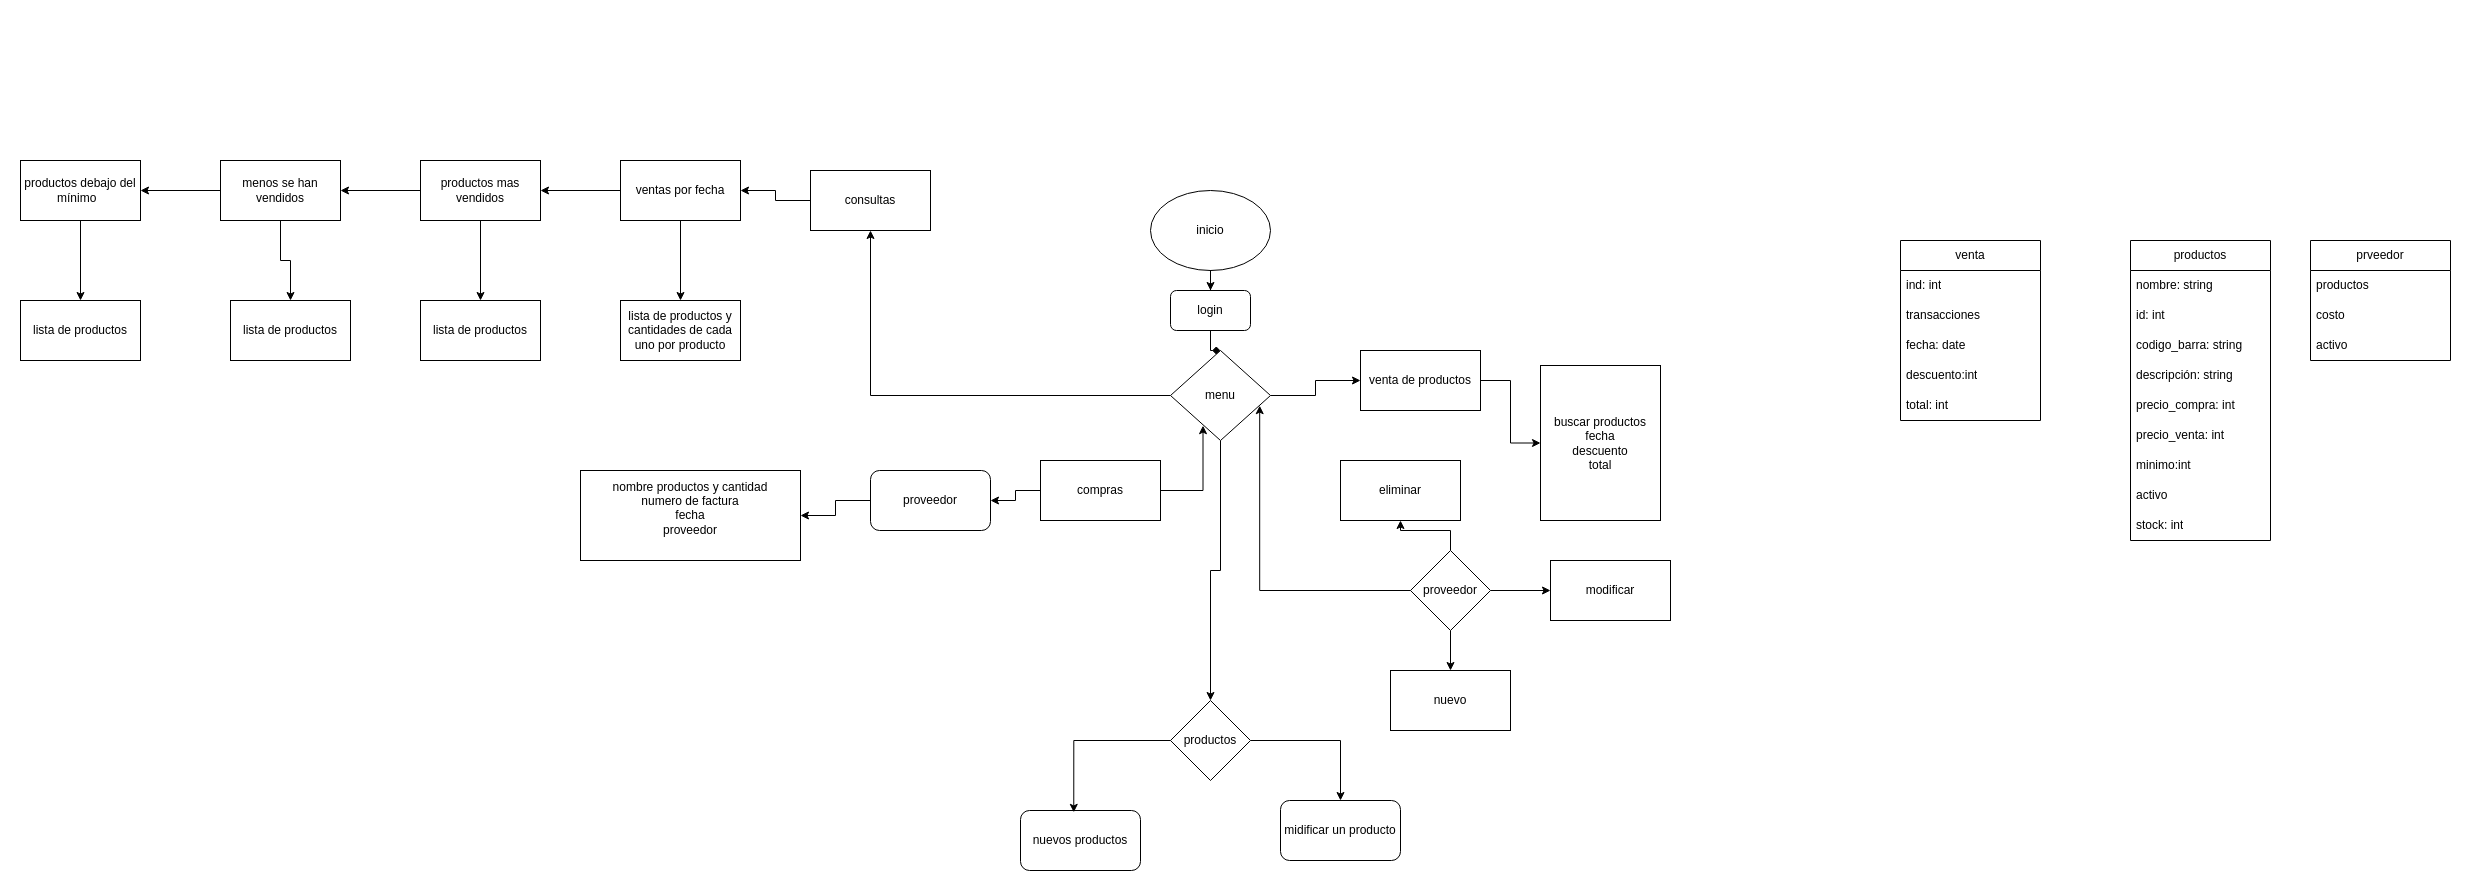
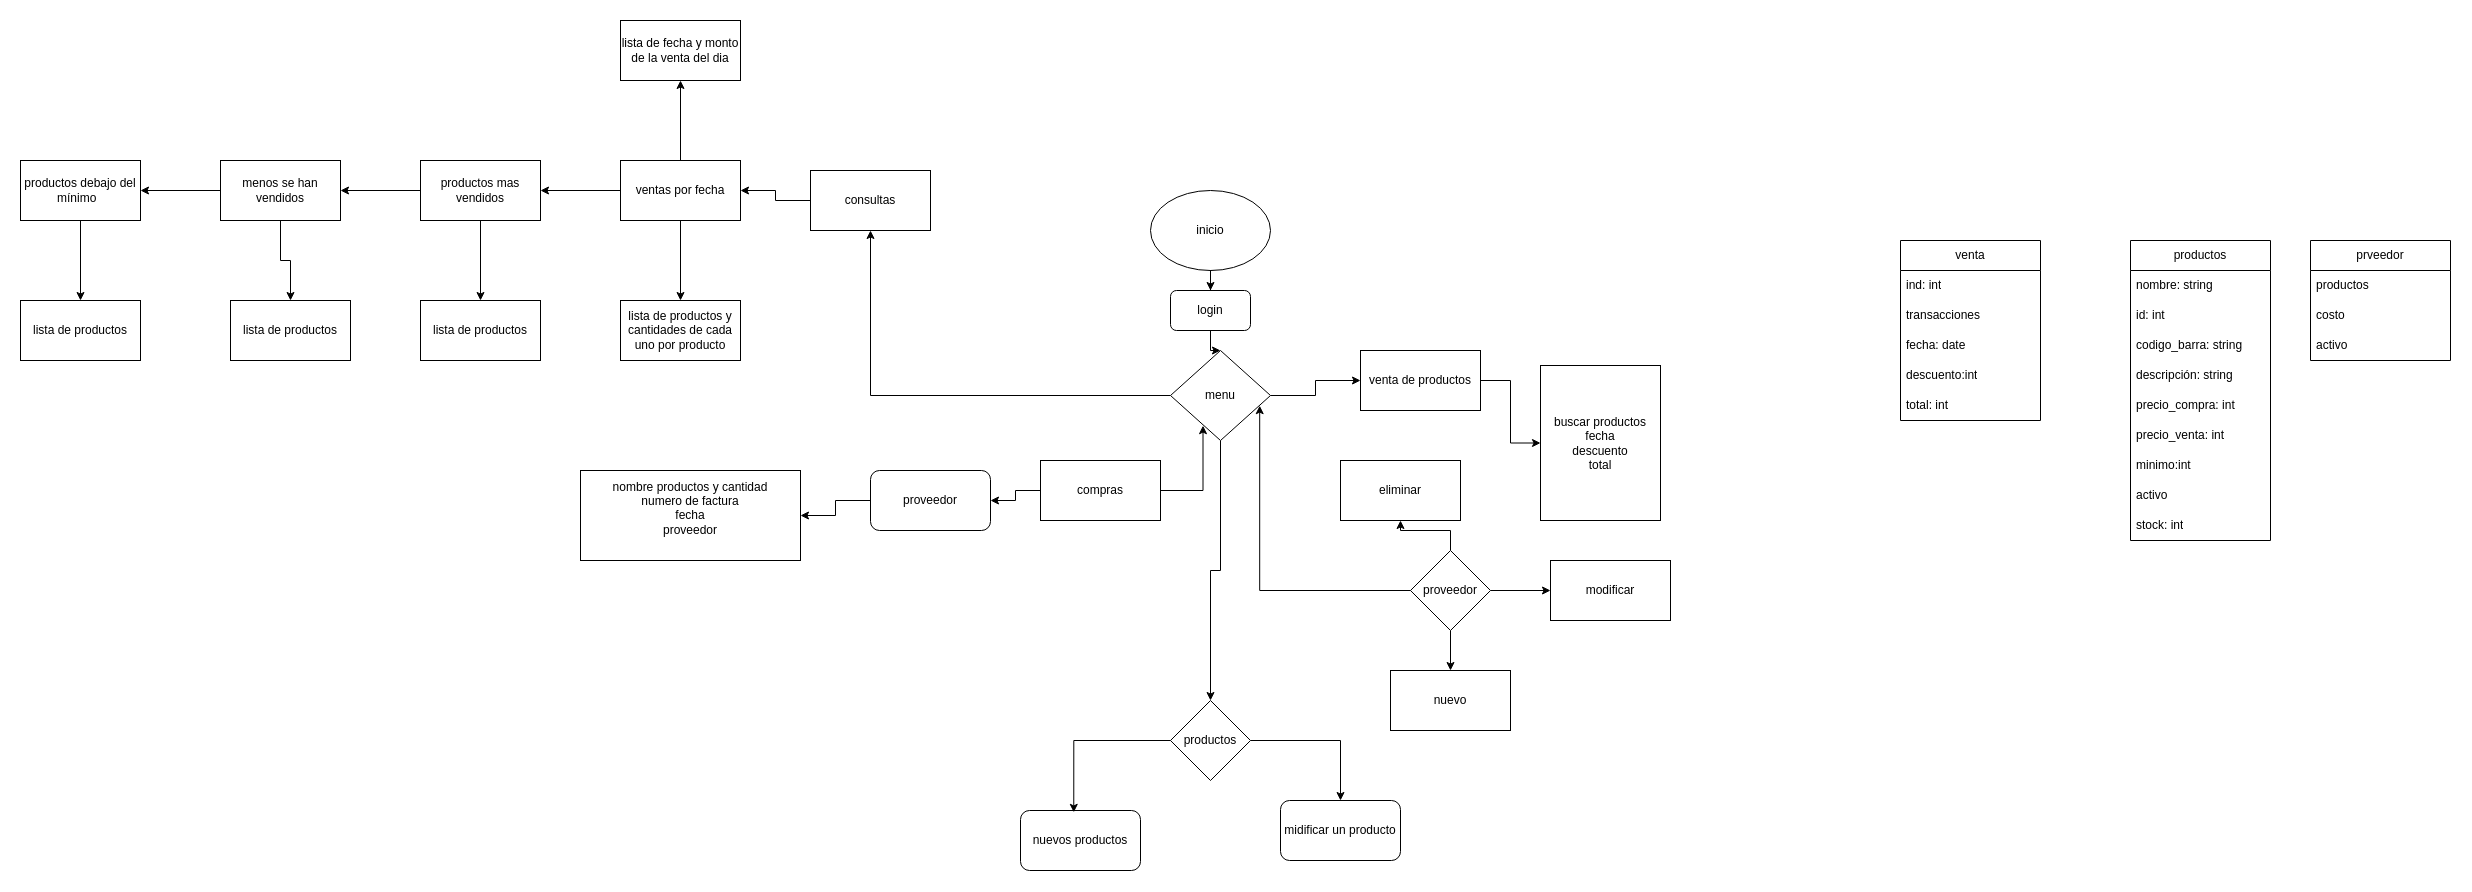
  <mxCell id="0" />
  <mxCell id="1" parent="0" />
- <mxCell id="2" value="" style="edgeStyle=orthogonalEdgeStyle;rounded=0;orthogonalLoop=1;jettySize=auto;html=1;endArrow=diamond;" edge="1" parent="1" source="9" target="7"><mxGeometry relative="1" as="geometry" /></mxCell>
+ <mxCell id="2" value="" style="edgeStyle=orthogonalEdgeStyle;rounded=0;orthogonalLoop=1;jettySize=auto;html=1;" edge="1" parent="1" source="9" target="7"><mxGeometry relative="1" as="geometry" /></mxCell>
  <mxCell id="3" value="inicio" style="ellipse;whiteSpace=wrap;html=1;" vertex="1" parent="1"><mxGeometry x="1150" y="190" width="120" height="80" as="geometry" /></mxCell>
  <mxCell id="4" value="" style="edgeStyle=orthogonalEdgeStyle;rounded=0;orthogonalLoop=1;jettySize=auto;html=1;" edge="1" parent="1" source="7" target="11"><mxGeometry relative="1" as="geometry" /></mxCell>
  <mxCell id="5" value="" style="edgeStyle=orthogonalEdgeStyle;rounded=0;orthogonalLoop=1;jettySize=auto;html=1;" edge="1" parent="1" source="7" target="13"><mxGeometry relative="1" as="geometry" /></mxCell>
  <mxCell id="6" value="" style="edgeStyle=orthogonalEdgeStyle;rounded=0;orthogonalLoop=1;jettySize=auto;html=1;" edge="1" parent="1" source="7" target="40"><mxGeometry relative="1" as="geometry" /></mxCell>
  <mxCell id="7" value="menu" style="rhombus;whiteSpace=wrap;html=1;" vertex="1" parent="1"><mxGeometry x="1170" y="350" width="100" height="90" as="geometry" /></mxCell>
  <mxCell id="8" value="" style="edgeStyle=orthogonalEdgeStyle;rounded=0;orthogonalLoop=1;jettySize=auto;html=1;" edge="1" parent="1" source="3" target="9"><mxGeometry relative="1" as="geometry"><mxPoint x="1210" y="270" as="sourcePoint" /><mxPoint x="1220" y="350" as="targetPoint" /></mxGeometry></mxCell>
  <mxCell id="9" value="login" style="rounded=1;whiteSpace=wrap;html=1;" vertex="1" parent="1"><mxGeometry x="1170" y="290" width="80" height="40" as="geometry" /></mxCell>
  <mxCell id="10" value="" style="edgeStyle=orthogonalEdgeStyle;rounded=0;orthogonalLoop=1;jettySize=auto;html=1;" edge="1" parent="1" source="11" target="16"><mxGeometry relative="1" as="geometry" /></mxCell>
  <mxCell id="11" value="venta de productos" style="whiteSpace=wrap;html=1;" vertex="1" parent="1"><mxGeometry x="1360" y="350" width="120" height="60" as="geometry" /></mxCell>
  <mxCell id="12" value="" style="edgeStyle=orthogonalEdgeStyle;rounded=0;orthogonalLoop=1;jettySize=auto;html=1;" edge="1" parent="1" source="13" target="37"><mxGeometry relative="1" as="geometry" /></mxCell>
  <mxCell id="13" value="consultas" style="whiteSpace=wrap;html=1;" vertex="1" parent="1"><mxGeometry y="170" width="120" height="60" as="geometry" x="810" /></mxCell>
  <mxCell id="14" value="" style="edgeStyle=orthogonalEdgeStyle;rounded=0;orthogonalLoop=1;jettySize=auto;html=1;" edge="1" parent="1" source="49" target="43"><mxGeometry relative="1" as="geometry" /></mxCell>
  <mxCell id="15" value="compras" style="whiteSpace=wrap;html=1;" vertex="1" parent="1"><mxGeometry x="1040" y="460" width="120" height="60" as="geometry" /></mxCell>
  <mxCell id="16" value="buscar productos&lt;div&gt;fecha&lt;/div&gt;&lt;div&gt;descuento&lt;/div&gt;&lt;div&gt;total&lt;/div&gt;" style="whiteSpace=wrap;html=1;" vertex="1" parent="1"><mxGeometry x="1540" y="365" width="120" height="155" as="geometry" /></mxCell>
  <mxCell id="17" value="productos" style="swimlane;fontStyle=0;childLayout=stackLayout;horizontal=1;startSize=30;horizontalStack=0;resizeParent=1;resizeParentMax=0;resizeLast=0;collapsible=1;marginBottom=0;whiteSpace=wrap;html=1;" vertex="1" parent="1"><mxGeometry x="2130" y="240" width="140" height="300" as="geometry" /></mxCell>
  <mxCell id="18" value="nombre: string" style="text;strokeColor=none;fillColor=none;align=left;verticalAlign=middle;spacingLeft=4;spacingRight=4;overflow=hidden;points=[[0,0.5],[1,0.5]];portConstraint=eastwest;rotatable=0;whiteSpace=wrap;html=1;" vertex="1" parent="17"><mxGeometry y="30" width="140" height="30" as="geometry" /></mxCell>
  <mxCell id="19" value="id: int" style="text;strokeColor=none;fillColor=none;align=left;verticalAlign=middle;spacingLeft=4;spacingRight=4;overflow=hidden;points=[[0,0.5],[1,0.5]];portConstraint=eastwest;rotatable=0;whiteSpace=wrap;html=1;" vertex="1" parent="17"><mxGeometry y="60" width="140" height="30" as="geometry" /></mxCell>
  <mxCell id="20" value="codigo_barra: string" style="text;strokeColor=none;fillColor=none;align=left;verticalAlign=middle;spacingLeft=4;spacingRight=4;overflow=hidden;points=[[0,0.5],[1,0.5]];portConstraint=eastwest;rotatable=0;whiteSpace=wrap;html=1;" vertex="1" parent="17"><mxGeometry y="90" width="140" height="30" as="geometry" /></mxCell>
  <mxCell id="21" value="descripción: string" style="text;strokeColor=none;fillColor=none;align=left;verticalAlign=middle;spacingLeft=4;spacingRight=4;overflow=hidden;points=[[0,0.5],[1,0.5]];portConstraint=eastwest;rotatable=0;whiteSpace=wrap;html=1;" vertex="1" parent="17"><mxGeometry y="120" width="140" height="30" as="geometry" /></mxCell>
  <mxCell id="22" value="precio_compra: int" style="text;strokeColor=none;fillColor=none;align=left;verticalAlign=middle;spacingLeft=4;spacingRight=4;overflow=hidden;points=[[0,0.5],[1,0.5]];portConstraint=eastwest;rotatable=0;whiteSpace=wrap;html=1;" vertex="1" parent="17"><mxGeometry y="150" width="140" height="30" as="geometry" /></mxCell>
  <mxCell id="23" value="precio_venta: int" style="text;strokeColor=none;fillColor=none;align=left;verticalAlign=middle;spacingLeft=4;spacingRight=4;overflow=hidden;points=[[0,0.5],[1,0.5]];portConstraint=eastwest;rotatable=0;whiteSpace=wrap;html=1;" vertex="1" parent="17"><mxGeometry y="180" width="140" height="30" as="geometry" /></mxCell>
  <mxCell id="24" value="minimo:int" style="text;strokeColor=none;fillColor=none;align=left;verticalAlign=middle;spacingLeft=4;spacingRight=4;overflow=hidden;points=[[0,0.5],[1,0.5]];portConstraint=eastwest;rotatable=0;whiteSpace=wrap;html=1;" vertex="1" parent="17"><mxGeometry y="210" width="140" height="30" as="geometry" /></mxCell>
  <mxCell id="25" value="activo" style="text;strokeColor=none;fillColor=none;align=left;verticalAlign=middle;spacingLeft=4;spacingRight=4;overflow=hidden;points=[[0,0.5],[1,0.5]];portConstraint=eastwest;rotatable=0;whiteSpace=wrap;html=1;" vertex="1" parent="17"><mxGeometry y="240" width="140" height="30" as="geometry" /></mxCell>
  <mxCell id="26" value="stock: int" style="text;strokeColor=none;fillColor=none;align=left;verticalAlign=middle;spacingLeft=4;spacingRight=4;overflow=hidden;points=[[0,0.5],[1,0.5]];portConstraint=eastwest;rotatable=0;whiteSpace=wrap;html=1;" vertex="1" parent="17"><mxGeometry y="270" width="140" height="30" as="geometry" /></mxCell>
  <mxCell id="27" value="nuevos productos" style="rounded=1;whiteSpace=wrap;html=1;" vertex="1" parent="1"><mxGeometry x="1020" y="810" width="120" height="60" as="geometry" /></mxCell>
  <mxCell id="28" value="venta" style="swimlane;fontStyle=0;childLayout=stackLayout;horizontal=1;startSize=30;horizontalStack=0;resizeParent=1;resizeParentMax=0;resizeLast=0;collapsible=1;marginBottom=0;whiteSpace=wrap;html=1;" vertex="1" parent="1"><mxGeometry x="1900" y="240" width="140" height="180" as="geometry" /></mxCell>
  <mxCell id="29" value="ind: int" style="text;strokeColor=none;fillColor=none;align=left;verticalAlign=middle;spacingLeft=4;spacingRight=4;overflow=hidden;points=[[0,0.5],[1,0.5]];portConstraint=eastwest;rotatable=0;whiteSpace=wrap;html=1;" vertex="1" parent="28"><mxGeometry y="30" width="140" height="30" as="geometry" /></mxCell>
  <mxCell id="30" value="&lt;span style=&quot;text-align: center;&quot;&gt;transacciones&lt;/span&gt;" style="text;strokeColor=none;fillColor=none;align=left;verticalAlign=middle;spacingLeft=4;spacingRight=4;overflow=hidden;points=[[0,0.5],[1,0.5]];portConstraint=eastwest;rotatable=0;whiteSpace=wrap;html=1;" vertex="1" parent="28"><mxGeometry y="60" width="140" height="30" as="geometry" /></mxCell>
  <mxCell id="31" value="fecha: date" style="text;strokeColor=none;fillColor=none;align=left;verticalAlign=middle;spacingLeft=4;spacingRight=4;overflow=hidden;points=[[0,0.5],[1,0.5]];portConstraint=eastwest;rotatable=0;whiteSpace=wrap;html=1;" vertex="1" parent="28"><mxGeometry y="90" width="140" height="30" as="geometry" /></mxCell>
  <mxCell id="32" value="descuento:int" style="text;strokeColor=none;fillColor=none;align=left;verticalAlign=middle;spacingLeft=4;spacingRight=4;overflow=hidden;points=[[0,0.5],[1,0.5]];portConstraint=eastwest;rotatable=0;whiteSpace=wrap;html=1;" vertex="1" parent="28"><mxGeometry y="120" width="140" height="30" as="geometry" /></mxCell>
  <mxCell id="33" value="total: int" style="text;strokeColor=none;fillColor=none;align=left;verticalAlign=middle;spacingLeft=4;spacingRight=4;overflow=hidden;points=[[0,0.5],[1,0.5]];portConstraint=eastwest;rotatable=0;whiteSpace=wrap;html=1;" vertex="1" parent="28"><mxGeometry y="150" width="140" height="30" as="geometry" /></mxCell>
  <mxCell id="34" value="" style="edgeStyle=orthogonalEdgeStyle;rounded=0;orthogonalLoop=1;jettySize=auto;html=1;" edge="1" parent="1" source="37" target="60"><mxGeometry relative="1" as="geometry" /></mxCell>
  <mxCell id="35" value="" style="edgeStyle=orthogonalEdgeStyle;rounded=0;orthogonalLoop=1;jettySize=auto;html=1;" edge="1" parent="1" source="37" target="64"><mxGeometry relative="1" as="geometry" /></mxCell>
+ <mxCell id="36" value="" style="edgeStyle=orthogonalEdgeStyle;rounded=0;orthogonalLoop=1;jettySize=auto;html=1;" edge="1" parent="1" source="37" target="65"><mxGeometry relative="1" as="geometry" /></mxCell>
  <mxCell id="37" value="ventas por fecha" style="whiteSpace=wrap;html=1;" vertex="1" parent="1"><mxGeometry x="620" y="160" width="120" height="60" as="geometry" /></mxCell>
  <mxCell id="38" value="midificar un producto" style="rounded=1;whiteSpace=wrap;html=1;" vertex="1" parent="1"><mxGeometry x="1280" y="800" width="120" height="60" as="geometry" /></mxCell>
  <mxCell id="39" style="edgeStyle=orthogonalEdgeStyle;rounded=0;orthogonalLoop=1;jettySize=auto;html=1;entryX=0.5;entryY=0;entryDx=0;entryDy=0;" edge="1" parent="1" source="40" target="38"><mxGeometry relative="1" as="geometry" /></mxCell>
  <mxCell id="40" value="productos" style="rhombus;whiteSpace=wrap;html=1;" vertex="1" parent="1"><mxGeometry x="1170" y="700" width="80" height="80" as="geometry" /></mxCell>
  <mxCell id="41" style="edgeStyle=orthogonalEdgeStyle;rounded=0;orthogonalLoop=1;jettySize=auto;html=1;entryX=0.444;entryY=0.031;entryDx=0;entryDy=0;entryPerimeter=0;" edge="1" parent="1" source="40" target="27"><mxGeometry relative="1" as="geometry" /></mxCell>
  <mxCell id="42" style="edgeStyle=orthogonalEdgeStyle;rounded=0;orthogonalLoop=1;jettySize=auto;html=1;entryX=0.325;entryY=0.835;entryDx=0;entryDy=0;entryPerimeter=0;" edge="1" parent="1" source="15" target="7"><mxGeometry relative="1" as="geometry" /></mxCell>
  <mxCell id="43" value="&lt;div&gt;nombre productos y cantidad&lt;/div&gt;&lt;div&gt;numero de factura&lt;/div&gt;&lt;div&gt;fecha&lt;/div&gt;&lt;div&gt;proveedor&lt;/div&gt;&lt;div&gt;&lt;br&gt;&lt;/div&gt;" style="whiteSpace=wrap;html=1;" vertex="1" parent="1"><mxGeometry x="580" y="470" width="220" height="90" as="geometry" /></mxCell>
  <mxCell id="44" value="prveedor" style="swimlane;fontStyle=0;childLayout=stackLayout;horizontal=1;startSize=30;horizontalStack=0;resizeParent=1;resizeParentMax=0;resizeLast=0;collapsible=1;marginBottom=0;whiteSpace=wrap;html=1;" vertex="1" parent="1"><mxGeometry x="2310" y="240" width="140" height="120" as="geometry" /></mxCell>
  <mxCell id="45" value="productos" style="text;strokeColor=none;fillColor=none;align=left;verticalAlign=middle;spacingLeft=4;spacingRight=4;overflow=hidden;points=[[0,0.5],[1,0.5]];portConstraint=eastwest;rotatable=0;whiteSpace=wrap;html=1;" vertex="1" parent="44"><mxGeometry y="30" width="140" height="30" as="geometry" /></mxCell>
  <mxCell id="46" value="costo" style="text;strokeColor=none;fillColor=none;align=left;verticalAlign=middle;spacingLeft=4;spacingRight=4;overflow=hidden;points=[[0,0.5],[1,0.5]];portConstraint=eastwest;rotatable=0;whiteSpace=wrap;html=1;" vertex="1" parent="44"><mxGeometry y="60" width="140" height="30" as="geometry" /></mxCell>
  <mxCell id="47" value="activo" style="text;strokeColor=none;fillColor=none;align=left;verticalAlign=middle;spacingLeft=4;spacingRight=4;overflow=hidden;points=[[0,0.5],[1,0.5]];portConstraint=eastwest;rotatable=0;whiteSpace=wrap;html=1;" vertex="1" parent="44"><mxGeometry y="90" width="140" height="30" as="geometry" /></mxCell>
  <mxCell id="48" value="" style="edgeStyle=orthogonalEdgeStyle;rounded=0;orthogonalLoop=1;jettySize=auto;html=1;" edge="1" parent="1" source="15" target="49"><mxGeometry relative="1" as="geometry"><mxPoint x="1040" y="490" as="sourcePoint" /><mxPoint x="800" y="515" as="targetPoint" /></mxGeometry></mxCell>
  <mxCell id="49" value="proveedor" style="rounded=1;whiteSpace=wrap;html=1;" vertex="1" parent="1"><mxGeometry x="870" y="470" width="120" height="60" as="geometry" /></mxCell>
  <mxCell id="50" value="" style="edgeStyle=orthogonalEdgeStyle;rounded=0;orthogonalLoop=1;jettySize=auto;html=1;" edge="1" parent="1" source="53" target="55"><mxGeometry relative="1" as="geometry" /></mxCell>
  <mxCell id="51" value="" style="edgeStyle=orthogonalEdgeStyle;rounded=0;orthogonalLoop=1;jettySize=auto;html=1;" edge="1" parent="1" source="53" target="56"><mxGeometry relative="1" as="geometry" /></mxCell>
  <mxCell id="52" value="" style="edgeStyle=orthogonalEdgeStyle;rounded=0;orthogonalLoop=1;jettySize=auto;html=1;" edge="1" parent="1" source="53" target="57"><mxGeometry relative="1" as="geometry" /></mxCell>
  <mxCell id="53" value="proveedor" style="rhombus;whiteSpace=wrap;html=1;" vertex="1" parent="1"><mxGeometry x="1410" y="550" width="80" height="80" as="geometry" /></mxCell>
  <mxCell id="54" style="edgeStyle=orthogonalEdgeStyle;rounded=0;orthogonalLoop=1;jettySize=auto;html=1;entryX=0.892;entryY=0.613;entryDx=0;entryDy=0;entryPerimeter=0;" edge="1" parent="1" source="53" target="7"><mxGeometry relative="1" as="geometry" /></mxCell>
  <mxCell id="55" value="nuevo" style="whiteSpace=wrap;html=1;" vertex="1" parent="1"><mxGeometry x="1390" y="670" width="120" height="60" as="geometry" /></mxCell>
  <mxCell id="56" value="modificar" style="whiteSpace=wrap;html=1;" vertex="1" parent="1"><mxGeometry x="1550" y="560" width="120" height="60" as="geometry" /></mxCell>
  <mxCell id="57" value="eliminar" style="whiteSpace=wrap;html=1;" vertex="1" parent="1"><mxGeometry x="1340" y="460" width="120" height="60" as="geometry" /></mxCell>
  <mxCell id="58" value="" style="edgeStyle=orthogonalEdgeStyle;rounded=0;orthogonalLoop=1;jettySize=auto;html=1;" edge="1" parent="1" source="60" target="63"><mxGeometry relative="1" as="geometry" /></mxCell>
  <mxCell id="59" value="" style="edgeStyle=orthogonalEdgeStyle;rounded=0;orthogonalLoop=1;jettySize=auto;html=1;" edge="1" parent="1" source="60" target="66"><mxGeometry relative="1" as="geometry" /></mxCell>
  <mxCell id="60" value="productos mas vendidos" style="whiteSpace=wrap;html=1;" vertex="1" parent="1"><mxGeometry x="420" y="160" width="120" height="60" as="geometry" /></mxCell>
  <mxCell id="61" value="" style="edgeStyle=orthogonalEdgeStyle;rounded=0;orthogonalLoop=1;jettySize=auto;html=1;" edge="1" parent="1" source="63" target="67"><mxGeometry relative="1" as="geometry" /></mxCell>
  <mxCell id="62" value="" style="edgeStyle=orthogonalEdgeStyle;rounded=0;orthogonalLoop=1;jettySize=auto;html=1;" edge="1" parent="1" source="63" target="69"><mxGeometry relative="1" as="geometry" /></mxCell>
  <mxCell id="63" value="menos se han vendidos" style="whiteSpace=wrap;html=1;" vertex="1" parent="1"><mxGeometry x="220" y="160" width="120" height="60" as="geometry" /></mxCell>
  <mxCell id="64" value="lista de productos y cantidades de cada uno por producto" style="whiteSpace=wrap;html=1;" vertex="1" parent="1"><mxGeometry x="620" y="300" width="120" height="60" as="geometry" /></mxCell>
+ <mxCell id="65" value="lista de fecha y monto de la venta del dia" style="whiteSpace=wrap;html=1;" vertex="1" parent="1"><mxGeometry x="620" y="20" width="120" height="60" as="geometry" /></mxCell>
  <mxCell id="66" value="lista de productos" style="whiteSpace=wrap;html=1;" vertex="1" parent="1"><mxGeometry x="420" y="300" width="120" height="60" as="geometry" /></mxCell>
  <mxCell id="67" value="lista de productos" style="whiteSpace=wrap;html=1;" vertex="1" parent="1"><mxGeometry x="230" y="300" width="120" height="60" as="geometry" /></mxCell>
  <mxCell id="68" value="" style="edgeStyle=orthogonalEdgeStyle;rounded=0;orthogonalLoop=1;jettySize=auto;html=1;" edge="1" parent="1" source="69" target="70"><mxGeometry relative="1" as="geometry" /></mxCell>
  <mxCell id="69" value="productos debajo del mínimo&amp;nbsp;&amp;nbsp;" style="whiteSpace=wrap;html=1;" vertex="1" parent="1"><mxGeometry x="20" y="160" width="120" height="60" as="geometry" /></mxCell>
  <mxCell id="70" value="lista de productos" style="whiteSpace=wrap;html=1;" vertex="1" parent="1"><mxGeometry x="20" y="300" width="120" height="60" as="geometry" /></mxCell>
